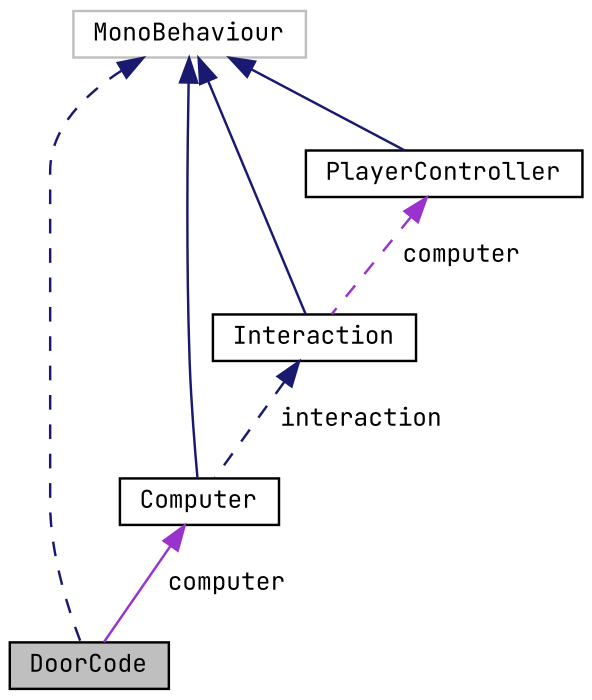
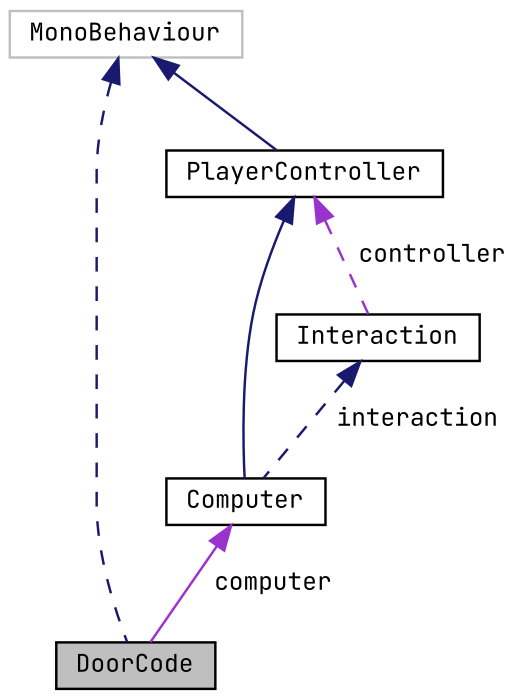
  digraph {
    fontname="JetBrains Mono"
    node [color=black fillcolor=white fontname="JetBrains Mono" fontsize=10 shape=record style=filled]
    edge [color=midnightblue dir=back fontname="JetBrains Mono" fontsize=10 labelfontname=Helvetica labelfontsize=10 style=solid]
    n1 [fillcolor=grey75 fontcolor=black height=0.2 label=DoorCode width=0.4]
    n2 [color=grey75 height=0.2 label=MonoBehaviour width=0.4]
    n3 [height=0.2 label=Computer width=0.4]
    n4 [height=0.2 label=Interaction width=0.4]
    n5 [height=0.2 label=PlayerController width=0.4]
    n2 -> n1 [style=dashed]
-   n2 -> n3
-   n2 -> n4
+   n5 -> n3
    n2 -> n5
    n3 -> n1 [color=darkorchid3 label=" computer"]
    n4 -> n3 [label=" interaction" style=dashed]
-   n5 -> n4 [color=darkorchid3 label=" computer" style=dashed]
+   n5 -> n4 [color=darkorchid3 label=" controller" style=dashed]
  }
